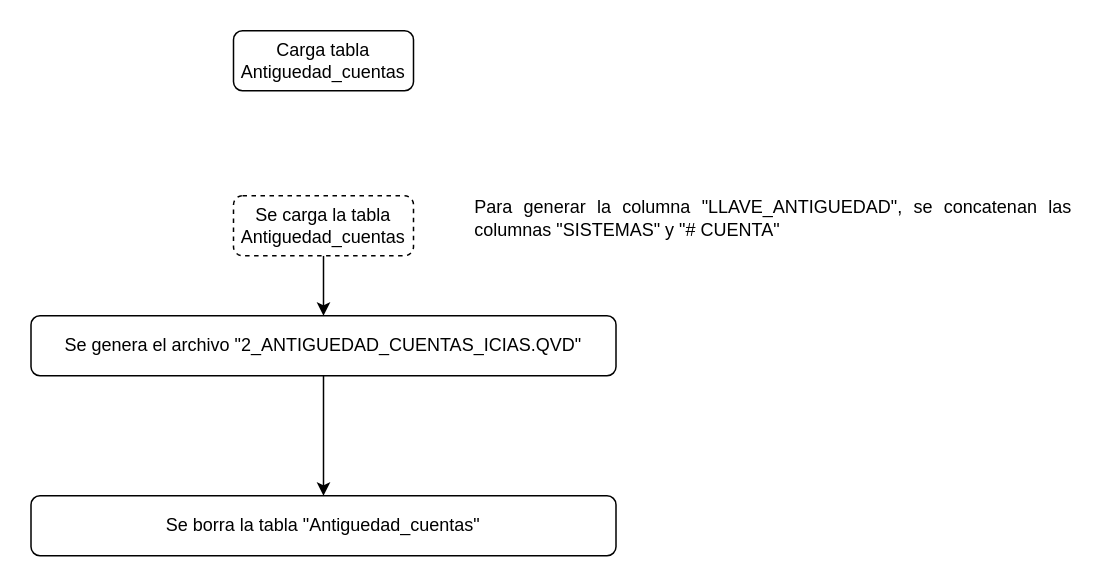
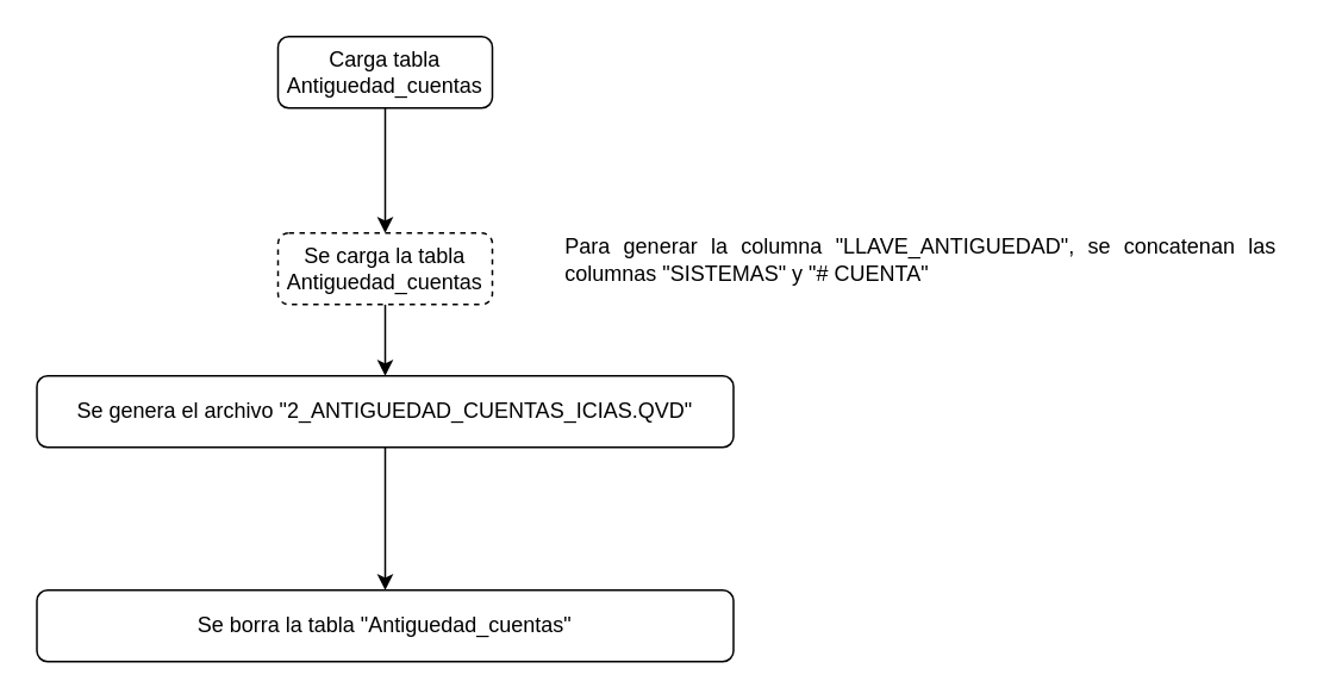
  <mxCell id="0" />
  <mxCell id="1" parent="0" />
+ <mxCell id="2" value="" style="edgeStyle=orthogonalEdgeStyle;rounded=0;orthogonalLoop=1;jettySize=auto;html=1;" edge="1" parent="1" source="3" target="5"><mxGeometry relative="1" as="geometry" /></mxCell>
  <mxCell id="3" value="Carga tabla Antiguedad_cuentas" style="rounded=1;whiteSpace=wrap;html=1;fontSize=12;glass=0;strokeWidth=1;shadow=0;" parent="1" vertex="1"><mxGeometry x="155" y="20" width="120" height="40" as="geometry" /></mxCell>
  <mxCell id="4" value="" style="edgeStyle=orthogonalEdgeStyle;rounded=0;orthogonalLoop=1;jettySize=auto;html=1;" edge="1" parent="1" source="5" target="8"><mxGeometry relative="1" as="geometry" /></mxCell>
  <mxCell id="5" value="Se carga la tabla Antiguedad_cuentas" style="rounded=1;whiteSpace=wrap;html=1;fontSize=12;glass=0;strokeWidth=1;shadow=0;dashed=1;" vertex="1" parent="1"><mxGeometry x="155" y="130" width="120" height="40" as="geometry" /></mxCell>
  <mxCell id="6" value="&lt;div style=&quot;text-align: justify;&quot;&gt;&lt;span style=&quot;background-color: initial;&quot;&gt;Para generar la columna &quot;LLAVE_ANTIGUEDAD&quot;, se concatenan las columnas &quot;SISTEMAS&quot; y &quot;# CUENTA&quot;&lt;/span&gt;&lt;/div&gt;" style="text;html=1;strokeColor=none;fillColor=none;align=center;verticalAlign=middle;whiteSpace=wrap;rounded=0;" vertex="1" parent="1"><mxGeometry x="315" y="130" width="400" height="30" as="geometry" /></mxCell>
  <mxCell id="7" value="" style="edgeStyle=orthogonalEdgeStyle;rounded=0;orthogonalLoop=1;jettySize=auto;html=1;" edge="1" parent="1" source="8" target="9"><mxGeometry relative="1" as="geometry" /></mxCell>
  <mxCell id="8" value="Se genera el archivo &quot;2_ANTIGUEDAD_CUENTAS_ICIAS.QVD&quot;" style="rounded=1;whiteSpace=wrap;html=1;fontSize=12;glass=0;strokeWidth=1;shadow=0;" vertex="1" parent="1"><mxGeometry x="20" y="210" width="390" height="40" as="geometry" /></mxCell>
  <mxCell id="9" value="Se borra la tabla &quot;Antiguedad_cuentas&quot;" style="rounded=1;whiteSpace=wrap;html=1;fontSize=12;glass=0;strokeWidth=1;shadow=0;" vertex="1" parent="1"><mxGeometry x="20" y="330" width="390" height="40" as="geometry" /></mxCell>
